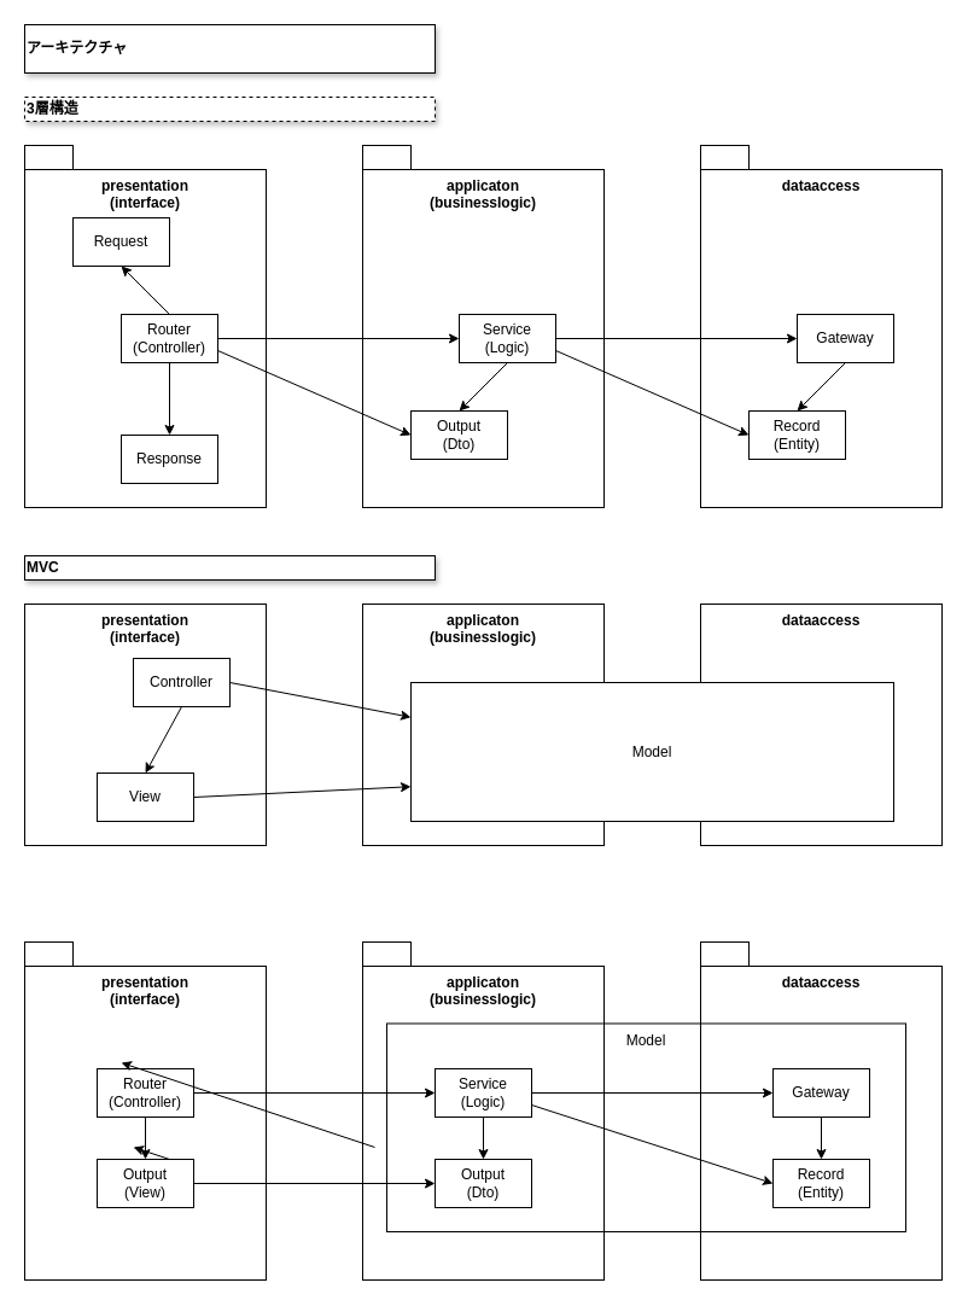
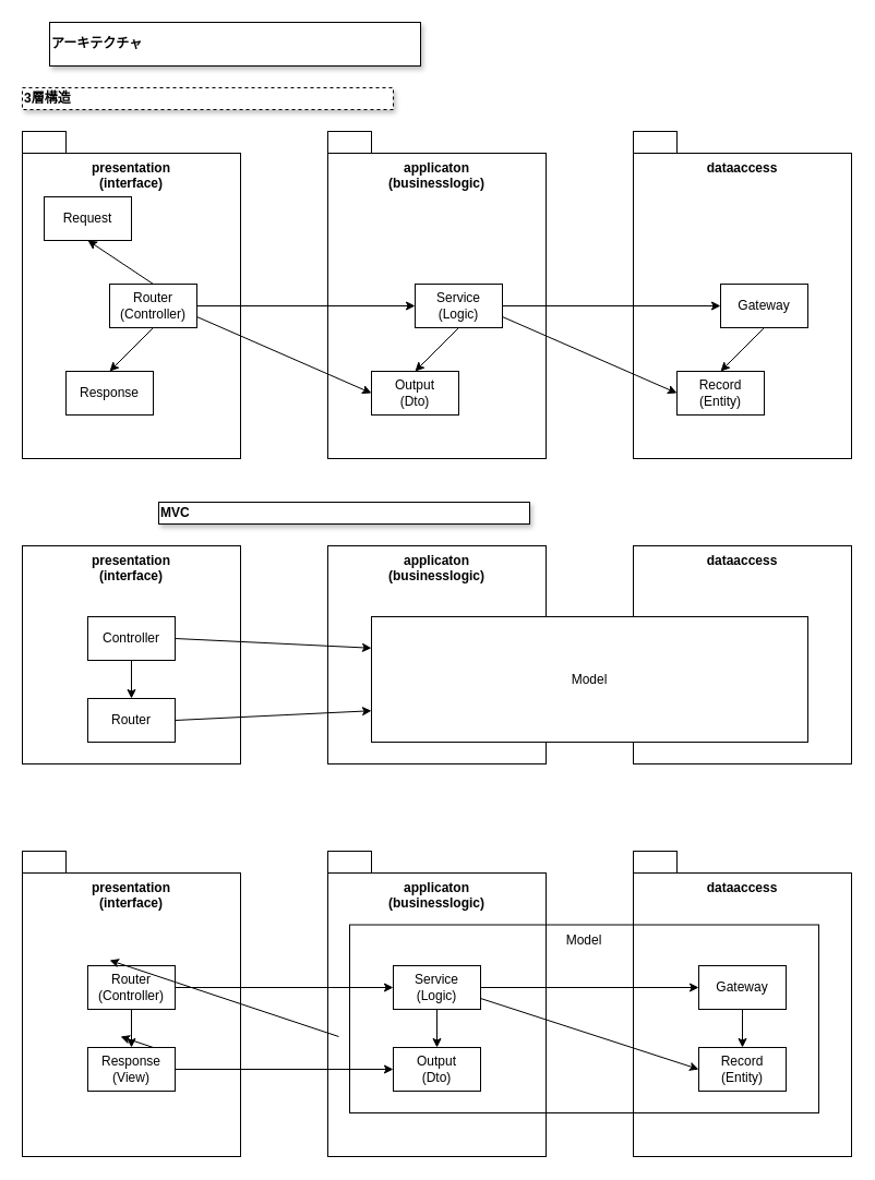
  <mxCell id="0" />
  <mxCell id="1" parent="0" />
  <mxCell id="2" value="&lt;span style=&quot;font-weight: normal;&quot;&gt;Model&lt;br&gt;&lt;/span&gt;" style="rounded=0;whiteSpace=wrap;html=1;fillColor=default;verticalAlign=top;fontStyle=1" vertex="1" parent="1"><mxGeometry x="320" y="847.5" width="430" height="172.5" as="geometry" /></mxCell>
  <mxCell id="3" value="presentation&lt;br&gt;(interface)" style="rounded=0;whiteSpace=wrap;html=1;fillColor=none;verticalAlign=top;fontStyle=1" vertex="1" parent="1"><mxGeometry x="20" y="140" width="200" height="280" as="geometry" /></mxCell>
- <mxCell id="4" value="アーキテクチャ" style="rounded=0;whiteSpace=wrap;html=1;align=left;shadow=1;glass=0;fontStyle=1" vertex="1" parent="1"><mxGeometry x="20" y="20" width="340" height="40" as="geometry" /></mxCell>
+ <mxCell id="4" value="アーキテクチャ" style="rounded=0;whiteSpace=wrap;html=1;align=left;shadow=1;glass=0;fontStyle=1" vertex="1" parent="1"><mxGeometry x="45" y="20" width="340" height="40" as="geometry" /></mxCell>
  <mxCell id="5" value="" style="rounded=0;whiteSpace=wrap;html=1;fillColor=none;" vertex="1" parent="1"><mxGeometry x="20" y="120" width="40" height="20" as="geometry" /></mxCell>
  <mxCell id="6" value="applicaton&lt;br&gt;(businesslogic)" style="rounded=0;whiteSpace=wrap;html=1;fillColor=none;verticalAlign=top;fontStyle=1" vertex="1" parent="1"><mxGeometry x="300" y="140" width="200" height="280" as="geometry" /></mxCell>
  <mxCell id="7" value="" style="rounded=0;whiteSpace=wrap;html=1;fillColor=none;" vertex="1" parent="1"><mxGeometry x="300" y="120" width="40" height="20" as="geometry" /></mxCell>
  <mxCell id="8" value="dataaccess" style="rounded=0;whiteSpace=wrap;html=1;fillColor=none;verticalAlign=top;fontStyle=1" vertex="1" parent="1"><mxGeometry x="580" y="140" width="200" height="280" as="geometry" /></mxCell>
  <mxCell id="9" value="" style="rounded=0;whiteSpace=wrap;html=1;fillColor=none;" vertex="1" parent="1"><mxGeometry x="580" y="120" width="40" height="20" as="geometry" /></mxCell>
- <mxCell id="10" value="&lt;span style=&quot;font-weight: normal;&quot;&gt;Request&lt;/span&gt;" style="rounded=0;whiteSpace=wrap;html=1;fillColor=none;verticalAlign=middle;fontStyle=1" vertex="1" parent="1"><mxGeometry x="60" y="180" width="80" height="40" as="geometry" /></mxCell>
+ <mxCell id="10" value="&lt;span style=&quot;font-weight: normal;&quot;&gt;Request&lt;/span&gt;" style="rounded=0;whiteSpace=wrap;html=1;fillColor=none;verticalAlign=middle;fontStyle=1" vertex="1" parent="1"><mxGeometry x="40" y="180" width="80" height="40" as="geometry" /></mxCell>
  <mxCell id="11" value="&lt;span style=&quot;font-weight: normal;&quot;&gt;Router&lt;br&gt;(Controller)&lt;br&gt;&lt;/span&gt;" style="rounded=0;whiteSpace=wrap;html=1;fillColor=none;verticalAlign=middle;fontStyle=1" vertex="1" parent="1"><mxGeometry x="100" y="260" width="80" height="40" as="geometry" /></mxCell>
- <mxCell id="12" value="&lt;span style=&quot;font-weight: normal;&quot;&gt;Response&lt;/span&gt;" style="rounded=0;whiteSpace=wrap;html=1;fillColor=none;verticalAlign=middle;fontStyle=1" vertex="1" parent="1"><mxGeometry x="100" y="360" width="80" height="40" as="geometry" /></mxCell>
+ <mxCell id="12" value="&lt;span style=&quot;font-weight: normal;&quot;&gt;Response&lt;/span&gt;" style="rounded=0;whiteSpace=wrap;html=1;fillColor=none;verticalAlign=middle;fontStyle=1" vertex="1" parent="1"><mxGeometry x="60" y="340" width="80" height="40" as="geometry" /></mxCell>
  <mxCell id="13" value="&lt;span style=&quot;font-weight: normal;&quot;&gt;Service&lt;br&gt;(Logic)&lt;br&gt;&lt;/span&gt;" style="rounded=0;whiteSpace=wrap;html=1;fillColor=none;verticalAlign=middle;fontStyle=1" vertex="1" parent="1"><mxGeometry x="380" y="260" width="80" height="40" as="geometry" /></mxCell>
  <mxCell id="14" value="&lt;span style=&quot;font-weight: normal;&quot;&gt;Output&lt;br&gt;(Dto)&lt;br&gt;&lt;/span&gt;" style="rounded=0;whiteSpace=wrap;html=1;fillColor=none;verticalAlign=middle;fontStyle=1" vertex="1" parent="1"><mxGeometry x="340" y="340" width="80" height="40" as="geometry" /></mxCell>
  <mxCell id="15" value="" style="endArrow=classic;html=1;entryX=0.5;entryY=1;entryDx=0;entryDy=0;exitX=0.5;exitY=0;exitDx=0;exitDy=0;" edge="1" parent="1" source="11" target="10"><mxGeometry width="50" height="50" relative="1" as="geometry"><mxPoint x="310" y="290" as="sourcePoint" /><mxPoint x="360" y="240" as="targetPoint" /></mxGeometry></mxCell>
  <mxCell id="16" value="" style="endArrow=classic;html=1;entryX=0.5;entryY=0;entryDx=0;entryDy=0;exitX=0.5;exitY=1;exitDx=0;exitDy=0;" edge="1" parent="1" source="11" target="12"><mxGeometry width="50" height="50" relative="1" as="geometry"><mxPoint x="150" y="330" as="sourcePoint" /><mxPoint x="110" y="290" as="targetPoint" /></mxGeometry></mxCell>
  <mxCell id="17" value="" style="endArrow=classic;html=1;entryX=0;entryY=0.5;entryDx=0;entryDy=0;exitX=1;exitY=0.5;exitDx=0;exitDy=0;" edge="1" parent="1" source="11" target="13"><mxGeometry width="50" height="50" relative="1" as="geometry"><mxPoint x="150" y="310" as="sourcePoint" /><mxPoint x="110" y="350" as="targetPoint" /></mxGeometry></mxCell>
  <mxCell id="18" value="" style="endArrow=classic;html=1;entryX=0;entryY=0.5;entryDx=0;entryDy=0;exitX=1;exitY=0.75;exitDx=0;exitDy=0;" edge="1" parent="1" source="11" target="14"><mxGeometry width="50" height="50" relative="1" as="geometry"><mxPoint x="190" y="290" as="sourcePoint" /><mxPoint x="390" y="290" as="targetPoint" /></mxGeometry></mxCell>
  <mxCell id="19" value="" style="endArrow=classic;html=1;exitX=0.5;exitY=1;exitDx=0;exitDy=0;" edge="1" parent="1" source="13"><mxGeometry width="50" height="50" relative="1" as="geometry"><mxPoint x="190" y="300" as="sourcePoint" /><mxPoint x="380" y="340" as="targetPoint" /></mxGeometry></mxCell>
  <mxCell id="20" value="&lt;span style=&quot;font-weight: normal;&quot;&gt;Gateway&lt;/span&gt;" style="rounded=0;whiteSpace=wrap;html=1;fillColor=none;verticalAlign=middle;fontStyle=1" vertex="1" parent="1"><mxGeometry x="660" y="260" width="80" height="40" as="geometry" /></mxCell>
  <mxCell id="21" value="&lt;span style=&quot;font-weight: normal;&quot;&gt;Record&lt;br&gt;(Entity)&lt;br&gt;&lt;/span&gt;" style="rounded=0;whiteSpace=wrap;html=1;fillColor=none;verticalAlign=middle;fontStyle=1" vertex="1" parent="1"><mxGeometry x="620" y="340" width="80" height="40" as="geometry" /></mxCell>
  <mxCell id="22" value="" style="endArrow=classic;html=1;exitX=1;exitY=0.75;exitDx=0;exitDy=0;entryX=0;entryY=0.5;entryDx=0;entryDy=0;" edge="1" parent="1" source="13" target="21"><mxGeometry width="50" height="50" relative="1" as="geometry"><mxPoint x="430" y="310" as="sourcePoint" /><mxPoint x="390" y="350" as="targetPoint" /></mxGeometry></mxCell>
  <mxCell id="23" value="" style="endArrow=classic;html=1;entryX=0;entryY=0.5;entryDx=0;entryDy=0;" edge="1" parent="1" target="20"><mxGeometry width="50" height="50" relative="1" as="geometry"><mxPoint x="460" y="280" as="sourcePoint" /><mxPoint x="630" y="370" as="targetPoint" /></mxGeometry></mxCell>
  <mxCell id="24" value="" style="endArrow=classic;html=1;exitX=0.5;exitY=1;exitDx=0;exitDy=0;" edge="1" parent="1" source="20"><mxGeometry width="50" height="50" relative="1" as="geometry"><mxPoint x="470" y="300" as="sourcePoint" /><mxPoint x="660" y="340" as="targetPoint" /></mxGeometry></mxCell>
  <mxCell id="25" value="3層構造" style="rounded=0;whiteSpace=wrap;html=1;align=left;shadow=1;glass=0;fontStyle=1;dashed=1;" vertex="1" parent="1"><mxGeometry x="20" y="80" width="340" height="20" as="geometry" /></mxCell>
- <mxCell id="26" value="MVC" style="rounded=0;whiteSpace=wrap;html=1;align=left;shadow=1;glass=0;fontStyle=1" vertex="1" parent="1"><mxGeometry x="20" y="460" width="340" height="20" as="geometry" /></mxCell>
+ <mxCell id="26" value="MVC" style="rounded=0;whiteSpace=wrap;html=1;align=left;shadow=1;glass=0;fontStyle=1" vertex="1" parent="1"><mxGeometry x="145" y="460" width="340" height="20" as="geometry" /></mxCell>
  <mxCell id="27" value="presentation&lt;br&gt;(interface)" style="rounded=0;whiteSpace=wrap;html=1;fillColor=none;verticalAlign=top;fontStyle=1" vertex="1" parent="1"><mxGeometry x="20" y="500" width="200" height="200" as="geometry" /></mxCell>
  <mxCell id="28" value="applicaton&lt;br&gt;(businesslogic)" style="rounded=0;whiteSpace=wrap;html=1;fillColor=none;verticalAlign=top;fontStyle=1" vertex="1" parent="1"><mxGeometry x="300" y="500" width="200" height="200" as="geometry" /></mxCell>
  <mxCell id="29" value="dataaccess" style="rounded=0;whiteSpace=wrap;html=1;fillColor=none;verticalAlign=top;fontStyle=1" vertex="1" parent="1"><mxGeometry x="580" y="500" width="200" height="200" as="geometry" /></mxCell>
- <mxCell id="30" value="&lt;span style=&quot;font-weight: normal;&quot;&gt;Controller&lt;/span&gt;" style="rounded=0;whiteSpace=wrap;html=1;fillColor=none;verticalAlign=middle;fontStyle=1" vertex="1" parent="1"><mxGeometry x="110" y="545" width="80" height="40" as="geometry" /></mxCell>
- <mxCell id="31" value="&lt;span style=&quot;font-weight: normal;&quot;&gt;View&lt;br&gt;&lt;/span&gt;" style="rounded=0;whiteSpace=wrap;html=1;fillColor=none;verticalAlign=middle;fontStyle=1" vertex="1" parent="1"><mxGeometry x="80" y="640" width="80" height="40" as="geometry" /></mxCell>
+ <mxCell id="30" value="&lt;span style=&quot;font-weight: normal;&quot;&gt;Controller&lt;/span&gt;" style="rounded=0;whiteSpace=wrap;html=1;fillColor=none;verticalAlign=middle;fontStyle=1" vertex="1" parent="1"><mxGeometry x="80" y="565" width="80" height="40" as="geometry" /></mxCell>
+ <mxCell id="31" value="&lt;span style=&quot;font-weight: normal;&quot;&gt;Router&lt;br&gt;&lt;/span&gt;" style="rounded=0;whiteSpace=wrap;html=1;fillColor=none;verticalAlign=middle;fontStyle=1" vertex="1" parent="1"><mxGeometry x="80" y="640" width="80" height="40" as="geometry" /></mxCell>
  <mxCell id="32" value="&lt;span style=&quot;font-weight: normal;&quot;&gt;Model&lt;br&gt;&lt;/span&gt;" style="rounded=0;whiteSpace=wrap;html=1;fillColor=default;verticalAlign=middle;fontStyle=1" vertex="1" parent="1"><mxGeometry x="340" y="565" width="400" height="115" as="geometry" /></mxCell>
  <mxCell id="33" value="" style="endArrow=classic;html=1;exitX=0.5;exitY=1;exitDx=0;exitDy=0;" edge="1" source="30" parent="1"><mxGeometry width="50" height="50" relative="1" as="geometry"><mxPoint x="310" y="650" as="sourcePoint" /><mxPoint x="120" y="640" as="targetPoint" /></mxGeometry></mxCell>
  <mxCell id="34" value="" style="endArrow=classic;html=1;entryX=0;entryY=0.75;entryDx=0;entryDy=0;exitX=1;exitY=0.5;exitDx=0;exitDy=0;" edge="1" source="31" target="32" parent="1"><mxGeometry width="50" height="50" relative="1" as="geometry"><mxPoint x="150" y="670" as="sourcePoint" /><mxPoint x="110" y="710" as="targetPoint" /></mxGeometry></mxCell>
  <mxCell id="35" value="" style="endArrow=classic;html=1;entryX=0;entryY=0.25;entryDx=0;entryDy=0;exitX=1;exitY=0.5;exitDx=0;exitDy=0;" edge="1" source="30" target="32" parent="1"><mxGeometry width="50" height="50" relative="1" as="geometry"><mxPoint x="190" y="650" as="sourcePoint" /><mxPoint x="390" y="650" as="targetPoint" /></mxGeometry></mxCell>
  <mxCell id="36" value="presentation&lt;br&gt;(interface)" style="rounded=0;whiteSpace=wrap;html=1;fillColor=none;verticalAlign=top;fontStyle=1" vertex="1" parent="1"><mxGeometry x="20" y="800" width="200" height="260" as="geometry" /></mxCell>
  <mxCell id="37" value="" style="rounded=0;whiteSpace=wrap;html=1;fillColor=none;" vertex="1" parent="1"><mxGeometry x="20" y="780" width="40" height="20" as="geometry" /></mxCell>
  <mxCell id="38" value="applicaton&lt;br&gt;(businesslogic)" style="rounded=0;whiteSpace=wrap;html=1;fillColor=none;verticalAlign=top;fontStyle=1" vertex="1" parent="1"><mxGeometry x="300" y="800" width="200" height="260" as="geometry" /></mxCell>
  <mxCell id="39" value="" style="rounded=0;whiteSpace=wrap;html=1;fillColor=none;" vertex="1" parent="1"><mxGeometry x="300" y="780" width="40" height="20" as="geometry" /></mxCell>
  <mxCell id="40" value="dataaccess" style="rounded=0;whiteSpace=wrap;html=1;fillColor=none;verticalAlign=top;fontStyle=1" vertex="1" parent="1"><mxGeometry x="580" y="800" width="200" height="260" as="geometry" /></mxCell>
  <mxCell id="41" value="" style="rounded=0;whiteSpace=wrap;html=1;fillColor=none;" vertex="1" parent="1"><mxGeometry x="580" y="780" width="40" height="20" as="geometry" /></mxCell>
  <mxCell id="42" value="&lt;span style=&quot;font-weight: normal;&quot;&gt;Service&lt;br&gt;(Logic)&lt;br&gt;&lt;/span&gt;" style="rounded=0;whiteSpace=wrap;html=1;fillColor=none;verticalAlign=middle;fontStyle=1" vertex="1" parent="1"><mxGeometry x="360" y="885" width="80" height="40" as="geometry" /></mxCell>
  <mxCell id="43" value="&lt;span style=&quot;font-weight: normal;&quot;&gt;Output&lt;br&gt;(Dto)&lt;br&gt;&lt;/span&gt;" style="rounded=0;whiteSpace=wrap;html=1;fillColor=none;verticalAlign=middle;fontStyle=1" vertex="1" parent="1"><mxGeometry x="360" y="960" width="80" height="40" as="geometry" /></mxCell>
  <mxCell id="44" value="" style="endArrow=classic;html=1;entryX=0.5;entryY=1;entryDx=0;entryDy=0;exitX=0.5;exitY=0;exitDx=0;exitDy=0;" edge="1" parent="1"><mxGeometry width="50" height="50" relative="1" as="geometry"><mxPoint x="310" y="950" as="sourcePoint" /><mxPoint x="100" y="880" as="targetPoint" /></mxGeometry></mxCell>
  <mxCell id="45" value="" style="endArrow=classic;html=1;entryX=0.5;entryY=0;entryDx=0;entryDy=0;exitX=0.5;exitY=1;exitDx=0;exitDy=0;" edge="1" parent="1"><mxGeometry width="50" height="50" relative="1" as="geometry"><mxPoint x="140" y="960" as="sourcePoint" /><mxPoint x="110" y="950" as="targetPoint" /></mxGeometry></mxCell>
  <mxCell id="46" value="" style="endArrow=classic;html=1;entryX=0;entryY=0.5;entryDx=0;entryDy=0;exitX=1;exitY=0.5;exitDx=0;exitDy=0;" edge="1" parent="1" source="55" target="42"><mxGeometry width="50" height="50" relative="1" as="geometry"><mxPoint x="180" y="940" as="sourcePoint" /><mxPoint x="110" y="1010" as="targetPoint" /></mxGeometry></mxCell>
  <mxCell id="47" value="" style="endArrow=classic;html=1;exitX=0.5;exitY=1;exitDx=0;exitDy=0;" edge="1" parent="1" source="42" target="43"><mxGeometry width="50" height="50" relative="1" as="geometry"><mxPoint x="190" y="960" as="sourcePoint" /><mxPoint x="380" y="1000" as="targetPoint" /></mxGeometry></mxCell>
  <mxCell id="48" value="" style="endArrow=classic;html=1;entryX=0;entryY=0.5;entryDx=0;entryDy=0;exitX=1;exitY=0.5;exitDx=0;exitDy=0;" edge="1" parent="1" source="54" target="43"><mxGeometry width="50" height="50" relative="1" as="geometry"><mxPoint x="180" y="950" as="sourcePoint" /><mxPoint x="390" y="950" as="targetPoint" /></mxGeometry></mxCell>
  <mxCell id="49" value="&lt;span style=&quot;font-weight: normal;&quot;&gt;Gateway&lt;/span&gt;" style="rounded=0;whiteSpace=wrap;html=1;fillColor=none;verticalAlign=middle;fontStyle=1" vertex="1" parent="1"><mxGeometry x="640" y="885" width="80" height="40" as="geometry" /></mxCell>
  <mxCell id="50" value="&lt;span style=&quot;font-weight: normal;&quot;&gt;Record&lt;br&gt;(Entity)&lt;br&gt;&lt;/span&gt;" style="rounded=0;whiteSpace=wrap;html=1;fillColor=none;verticalAlign=middle;fontStyle=1" vertex="1" parent="1"><mxGeometry x="640" y="960" width="80" height="40" as="geometry" /></mxCell>
  <mxCell id="51" value="" style="endArrow=classic;html=1;exitX=1;exitY=0.75;exitDx=0;exitDy=0;entryX=0;entryY=0.5;entryDx=0;entryDy=0;" edge="1" parent="1" source="42" target="50"><mxGeometry width="50" height="50" relative="1" as="geometry"><mxPoint x="430" y="970" as="sourcePoint" /><mxPoint x="390" y="1010" as="targetPoint" /></mxGeometry></mxCell>
  <mxCell id="52" value="" style="endArrow=classic;html=1;entryX=0;entryY=0.5;entryDx=0;entryDy=0;exitX=1;exitY=0.5;exitDx=0;exitDy=0;" edge="1" parent="1" target="49" source="42"><mxGeometry width="50" height="50" relative="1" as="geometry"><mxPoint x="460" y="940" as="sourcePoint" /><mxPoint x="630" y="1030" as="targetPoint" /></mxGeometry></mxCell>
  <mxCell id="53" value="" style="endArrow=classic;html=1;exitX=0.5;exitY=1;exitDx=0;exitDy=0;entryX=0.5;entryY=0;entryDx=0;entryDy=0;" edge="1" parent="1" source="49" target="50"><mxGeometry width="50" height="50" relative="1" as="geometry"><mxPoint x="470" y="960" as="sourcePoint" /><mxPoint x="660" y="1000" as="targetPoint" /></mxGeometry></mxCell>
- <mxCell id="54" value="&lt;span style=&quot;font-weight: 400;&quot;&gt;Output&lt;br&gt;&lt;/span&gt;&lt;span style=&quot;font-weight: normal;&quot;&gt;(View)&lt;br&gt;&lt;/span&gt;" style="rounded=0;whiteSpace=wrap;html=1;fillColor=none;verticalAlign=middle;fontStyle=1" vertex="1" parent="1"><mxGeometry x="80" y="960" width="80" height="40" as="geometry" /></mxCell>
+ <mxCell id="54" value="&lt;span style=&quot;font-weight: 400;&quot;&gt;Response&lt;br&gt;&lt;/span&gt;&lt;span style=&quot;font-weight: normal;&quot;&gt;(View)&lt;br&gt;&lt;/span&gt;" style="rounded=0;whiteSpace=wrap;html=1;fillColor=none;verticalAlign=middle;fontStyle=1" vertex="1" parent="1"><mxGeometry x="80" y="960" width="80" height="40" as="geometry" /></mxCell>
  <mxCell id="55" value="&lt;span style=&quot;font-weight: 400;&quot;&gt;Router&lt;/span&gt;&lt;br style=&quot;border-color: var(--border-color); font-weight: 400;&quot;&gt;&lt;span style=&quot;font-weight: 400;&quot;&gt;(Controller)&lt;/span&gt;" style="rounded=0;whiteSpace=wrap;html=1;fillColor=none;verticalAlign=middle;fontStyle=1" vertex="1" parent="1"><mxGeometry x="80" y="885" width="80" height="40" as="geometry" /></mxCell>
  <mxCell id="56" value="" style="endArrow=classic;html=1;exitX=0.5;exitY=1;exitDx=0;exitDy=0;" edge="1" source="55" parent="1"><mxGeometry width="50" height="50" relative="1" as="geometry"><mxPoint x="310" y="970" as="sourcePoint" /><mxPoint x="120" y="960" as="targetPoint" /></mxGeometry></mxCell>
